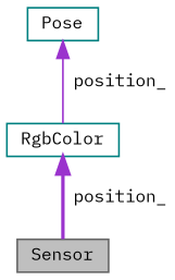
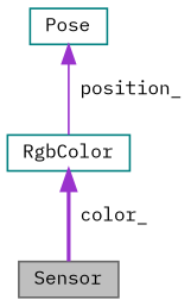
  digraph {
    fontname="IBM Plex Mono"
    node [color=teal fillcolor=white fontname="IBM Plex Mono" fontsize=10 shape=record style=filled]
    edge [color=darkorchid3 dir=back fontname="IBM Plex Mono" fontsize=10 labelfontname=Helvetica labelfontsize=10]
    n1 [color=gray40 fillcolor=grey75 fontcolor=black height=0.2 label=Sensor width=0.4]
    n2 [height=0.2 label=Pose width=0.4]
    n3 [height=0.2 label=RgbColor width=0.4]
    n2 -> n3 [label=" position_" style=solid]
-   n3 -> n1 [label=" position_" style=bold]
+   n3 -> n1 [label=" color_" style=bold]
  }
